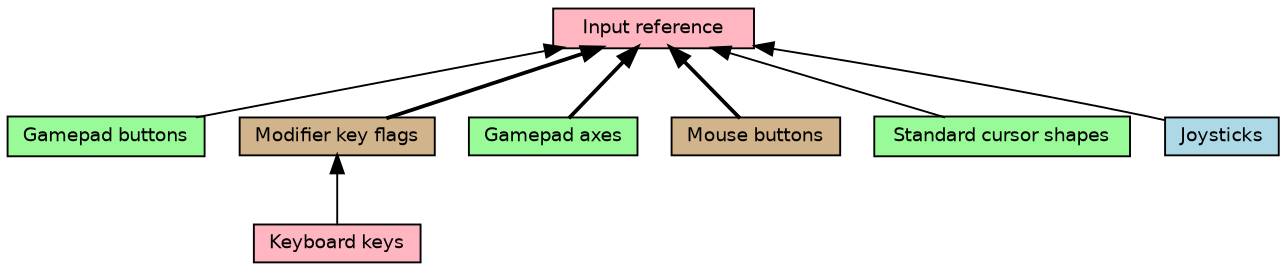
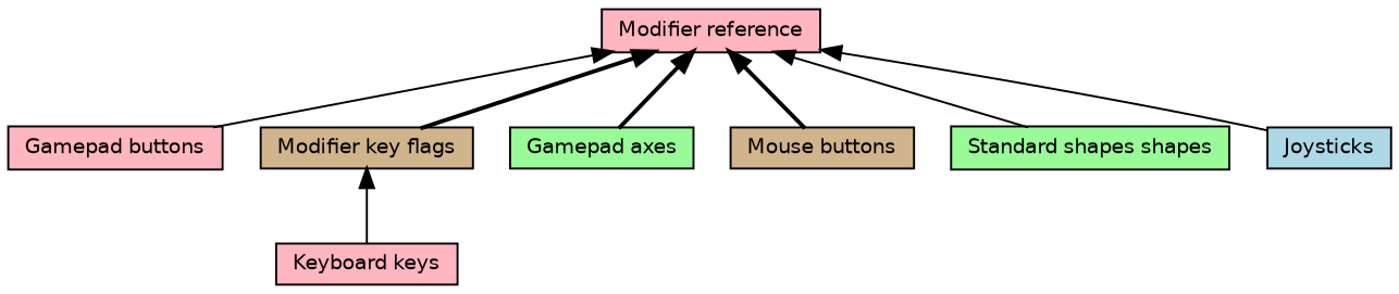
  digraph {
    rankdir=TB
    node [color=black fillcolor=palegreen fontname=Helvetica fontsize=10 shape=record style=filled]
    edge [dir=back fontname=Helvetica fontsize=10 labelfontname=Helvetica labelfontsize=10 shape=plaintext style=solid]
    n1 [fillcolor=lightpink height=0.2 label="Keyboard keys" width=0.4]
-   n2 [height=0.2 label="Gamepad buttons" width=0.4]
+   n2 [fillcolor=lightpink height=0.2 label="Gamepad buttons" width=0.4]
    n3 [fillcolor=tan height=0.2 label="Modifier key flags" width=0.4]
    n4 [height=0.2 label="Gamepad axes" width=0.4]
    n5 [fillcolor=tan height=0.2 label="Mouse buttons" width=0.4]
-   n6 [height=0.2 label="Standard cursor shapes" width=0.4]
+   n6 [height=0.2 label="Standard shapes shapes" width=0.4]
    n7 [fillcolor=lightblue height=0.2 label=Joysticks width=0.4]
-   n8 [fillcolor=lightpink fontcolor=black height=0.2 label="Input reference" width=0.4]
+   n8 [fillcolor=lightpink fontcolor=black height=0.2 label="Modifier reference" width=0.4]
    n3 -> n1
    n8 -> n2
    n8 -> n3 [style=bold]
    n8 -> n4 [style=bold]
    n8 -> n5 [style=bold]
    n8 -> n6
    n8 -> n7
  }
